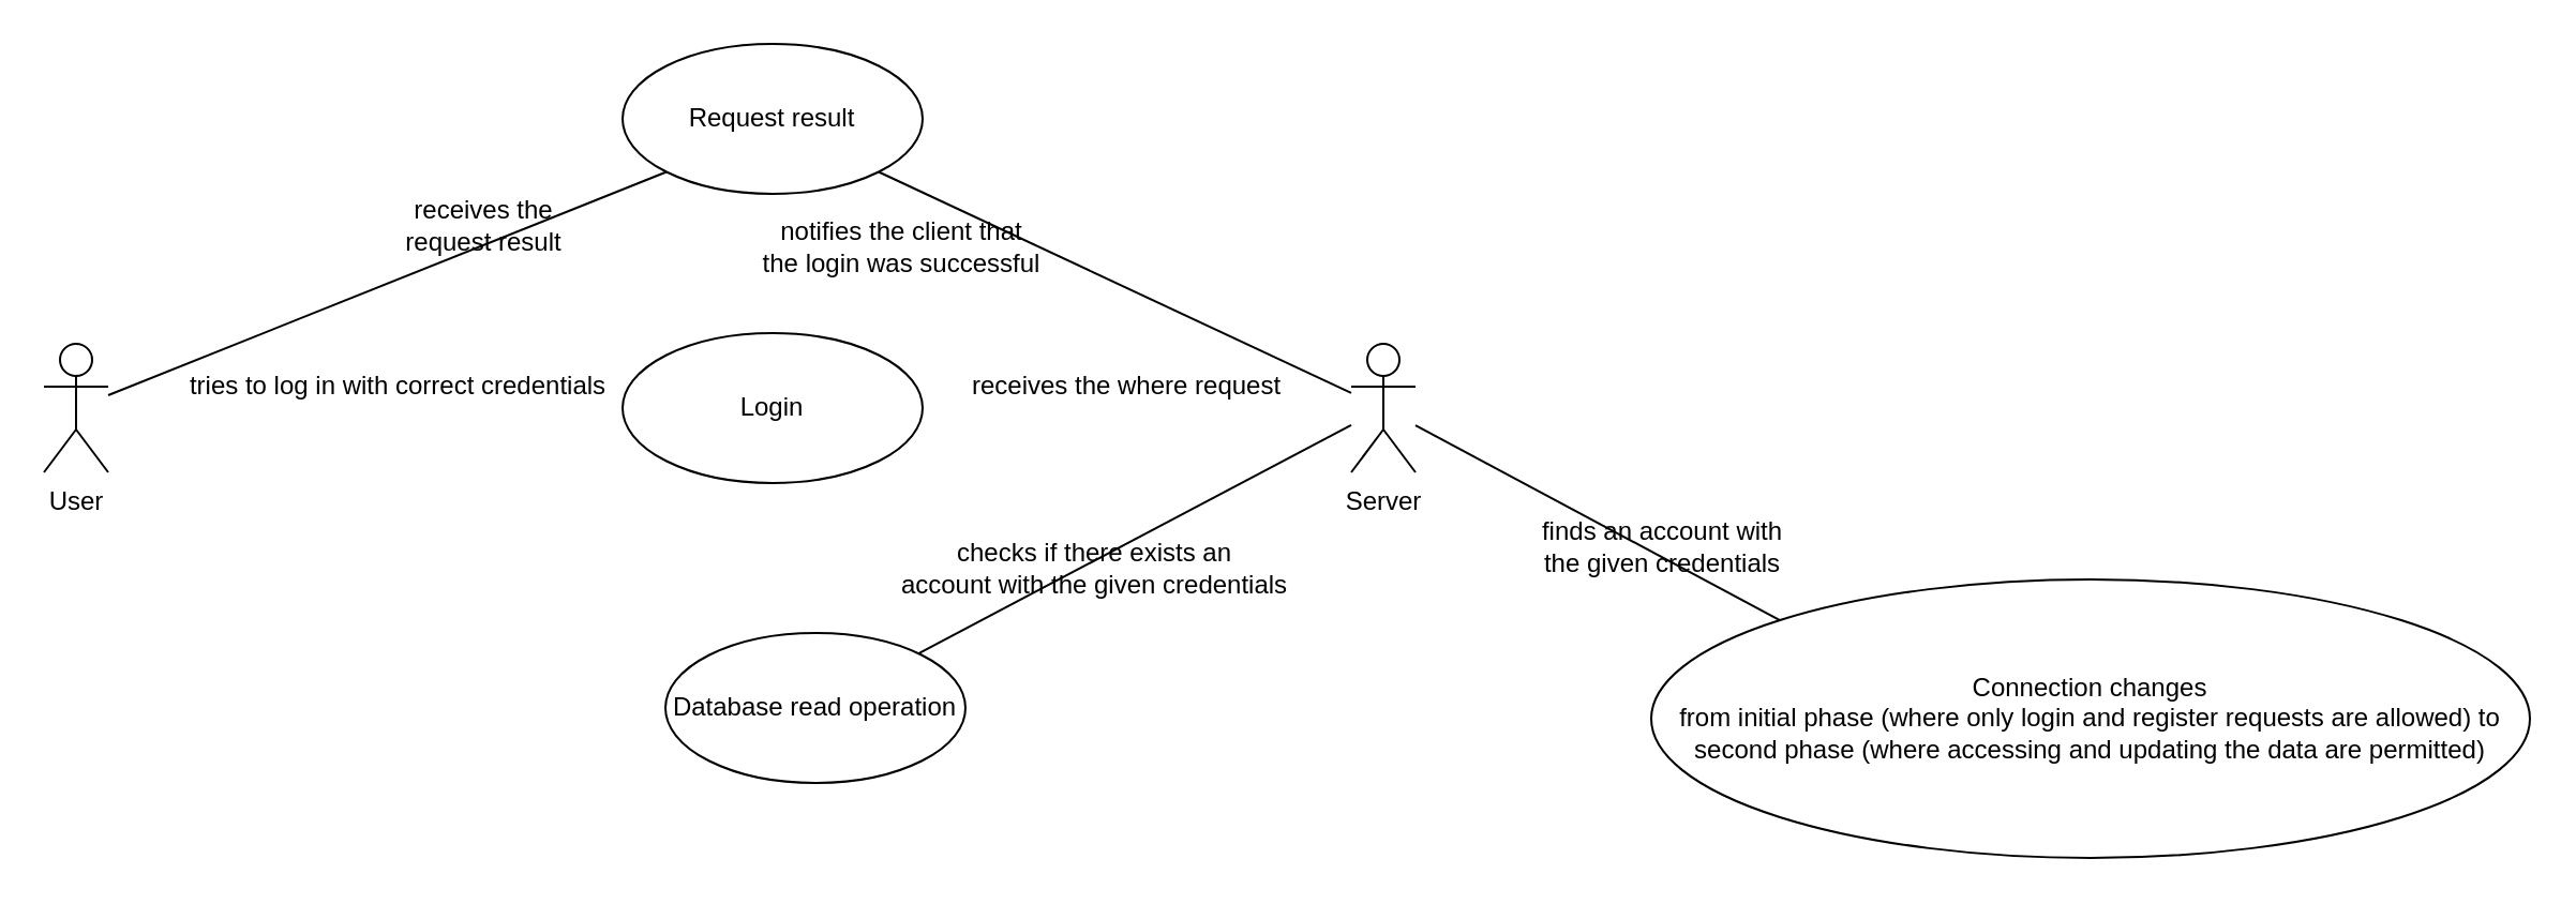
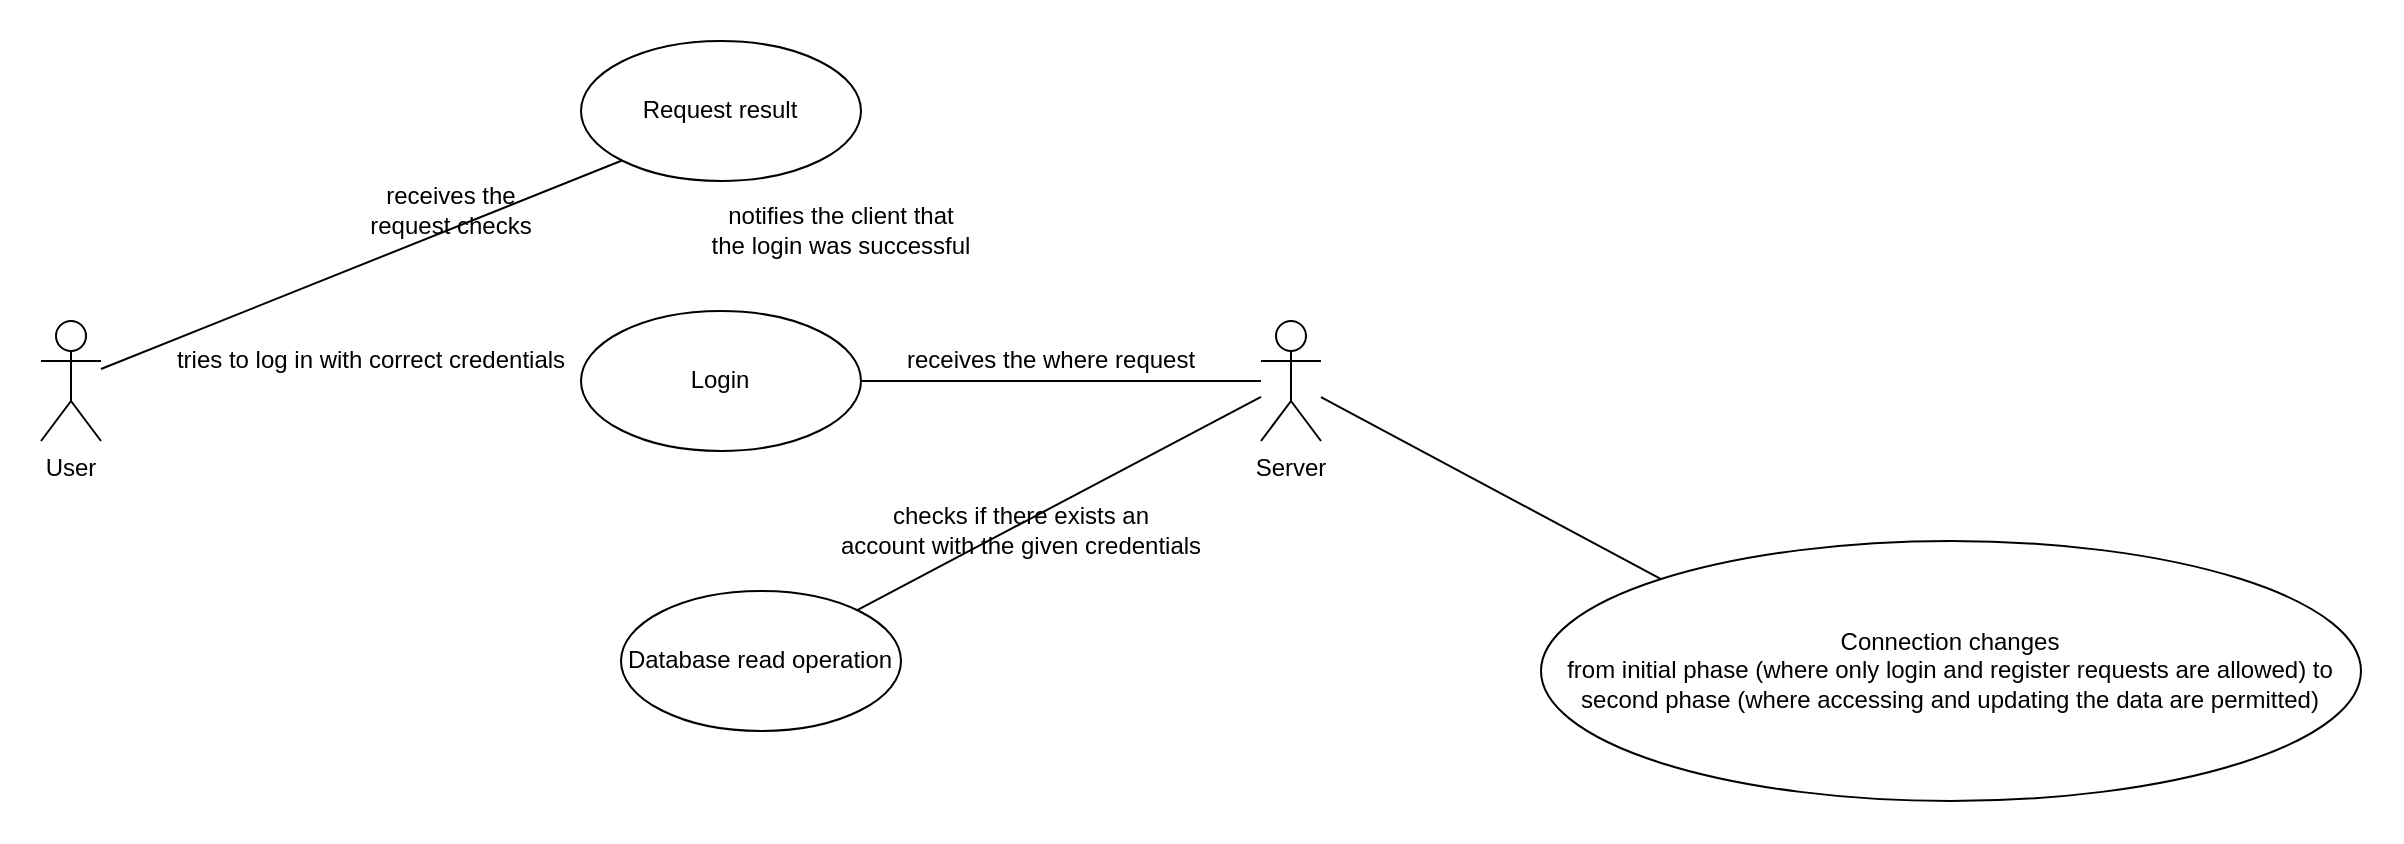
  <mxCell id="0" />
  <mxCell id="1" parent="0" />
  <mxCell id="2" style="edgeStyle=none;rounded=0;orthogonalLoop=1;jettySize=auto;html=1;entryX=0;entryY=1;entryDx=0;entryDy=0;endArrow=none;endFill=0;" edge="1" parent="1" source="3" target="16"><mxGeometry relative="1" as="geometry" /></mxCell>
  <mxCell id="3" value="User" style="shape=umlActor;verticalLabelPosition=bottom;verticalAlign=top;html=1;" vertex="1" parent="1"><mxGeometry x="20" y="160" width="30" height="60" as="geometry" /></mxCell>
+ <mxCell id="4" style="edgeStyle=orthogonalEdgeStyle;rounded=0;orthogonalLoop=1;jettySize=auto;html=1;entryX=1;entryY=0.5;entryDx=0;entryDy=0;endArrow=none;endFill=0;" edge="1" parent="1" source="8" target="9"><mxGeometry relative="1" as="geometry" /></mxCell>
  <mxCell id="5" style="rounded=0;orthogonalLoop=1;jettySize=auto;html=1;endArrow=none;endFill=0;" edge="1" parent="1" source="8" target="12"><mxGeometry relative="1" as="geometry" /></mxCell>
  <mxCell id="6" style="edgeStyle=none;rounded=0;orthogonalLoop=1;jettySize=auto;html=1;entryX=0;entryY=0;entryDx=0;entryDy=0;endArrow=none;endFill=0;" edge="1" parent="1" source="8" target="14"><mxGeometry relative="1" as="geometry" /></mxCell>
- <mxCell id="7" style="edgeStyle=none;rounded=0;orthogonalLoop=1;jettySize=auto;html=1;entryX=1;entryY=1;entryDx=0;entryDy=0;endArrow=none;endFill=0;" edge="1" parent="1" source="8" target="16"><mxGeometry relative="1" as="geometry" /></mxCell>
  <mxCell id="8" value="Server" style="shape=umlActor;verticalLabelPosition=bottom;verticalAlign=top;html=1;" vertex="1" parent="1"><mxGeometry x="630" y="160" width="30" height="60" as="geometry" /></mxCell>
  <mxCell id="9" value="Login" style="ellipse;whiteSpace=wrap;html=1;" vertex="1" parent="1"><mxGeometry x="290" y="155" width="140" height="70" as="geometry" /></mxCell>
  <mxCell id="10" value="tries to log in with correct credentials" style="text;html=1;align=center;verticalAlign=middle;resizable=0;points=[];autosize=1;strokeColor=none;fillColor=none;" vertex="1" parent="1"><mxGeometry x="80" y="170" width="210" height="20" as="geometry" /></mxCell>
  <mxCell id="11" value="receives the where request" style="text;html=1;align=center;verticalAlign=middle;resizable=0;points=[];autosize=1;strokeColor=none;fillColor=none;" vertex="1" parent="1"><mxGeometry x="450" y="170" width="150" height="20" as="geometry" /></mxCell>
  <mxCell id="12" value="Database read operation" style="ellipse;whiteSpace=wrap;html=1;" vertex="1" parent="1"><mxGeometry x="310" y="295" width="140" height="70" as="geometry" /></mxCell>
  <mxCell id="13" value="checks if there exists an &lt;br&gt;account with the given credentials" style="text;html=1;align=center;verticalAlign=middle;resizable=0;points=[];autosize=1;strokeColor=none;fillColor=none;" vertex="1" parent="1"><mxGeometry x="410" y="250" width="200" height="30" as="geometry" /></mxCell>
  <mxCell id="14" value="Connection changes&lt;br&gt;from initial phase (where only login and register requests are allowed) to second phase (where accessing and updating the data are permitted)" style="ellipse;whiteSpace=wrap;html=1;" vertex="1" parent="1"><mxGeometry x="770" y="270" width="410" height="130" as="geometry" /></mxCell>
- <mxCell id="15" value="finds an account with&lt;br&gt;the given credentials" style="text;html=1;align=center;verticalAlign=middle;resizable=0;points=[];autosize=1;strokeColor=none;fillColor=none;" vertex="1" parent="1"><mxGeometry x="710" y="240" width="130" height="30" as="geometry" /></mxCell>
  <mxCell id="16" value="Request result" style="ellipse;whiteSpace=wrap;html=1;" vertex="1" parent="1"><mxGeometry x="290" y="20" width="140" height="70" as="geometry" /></mxCell>
  <mxCell id="17" value="notifies the client that &lt;br&gt;the login was successful" style="text;html=1;align=center;verticalAlign=middle;resizable=0;points=[];autosize=1;strokeColor=none;fillColor=none;" vertex="1" parent="1"><mxGeometry x="345" y="100" width="150" height="30" as="geometry" /></mxCell>
- <mxCell id="18" value="receives the &lt;br&gt;request result" style="text;html=1;align=center;verticalAlign=middle;resizable=0;points=[];autosize=1;strokeColor=none;fillColor=none;" vertex="1" parent="1"><mxGeometry x="180" y="90" width="90" height="30" as="geometry" /></mxCell>
+ <mxCell id="18" value="receives the &lt;br&gt;request checks" style="text;html=1;align=center;verticalAlign=middle;resizable=0;points=[];autosize=1;strokeColor=none;fillColor=none;" vertex="1" parent="1"><mxGeometry x="180" y="90" width="90" height="30" as="geometry" /></mxCell>
